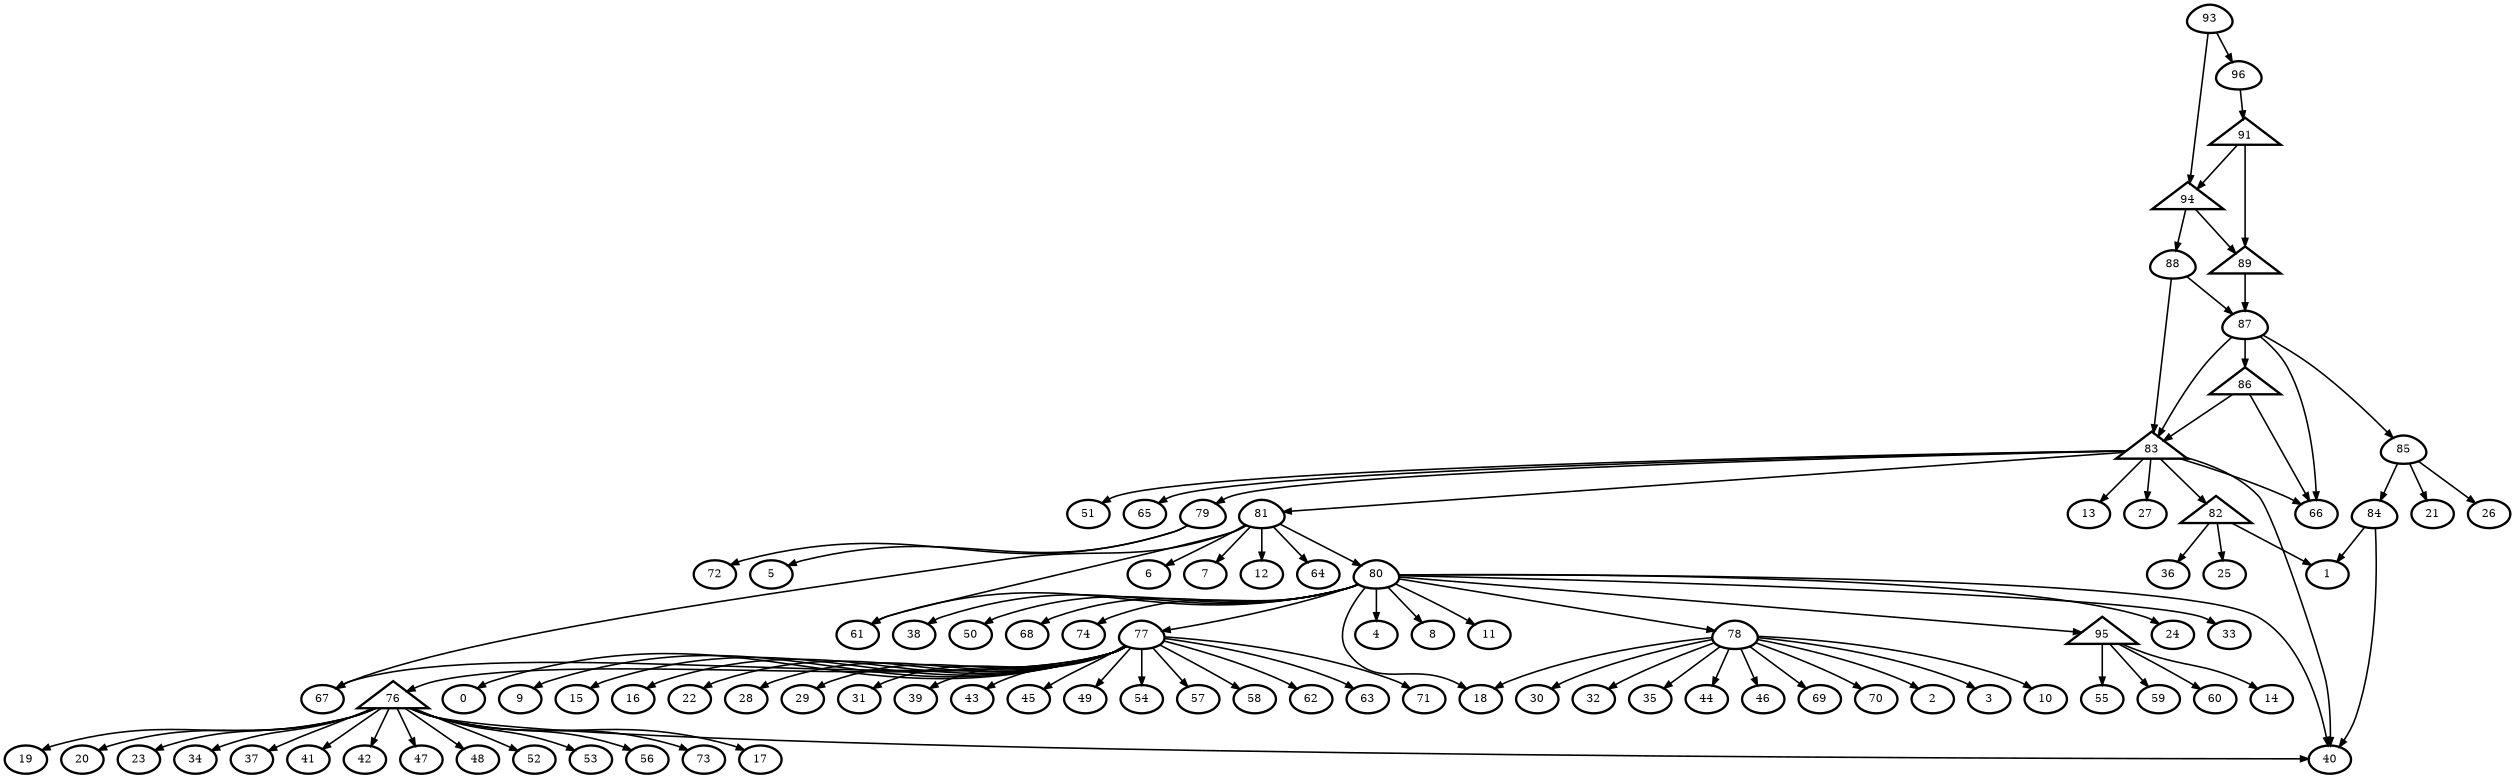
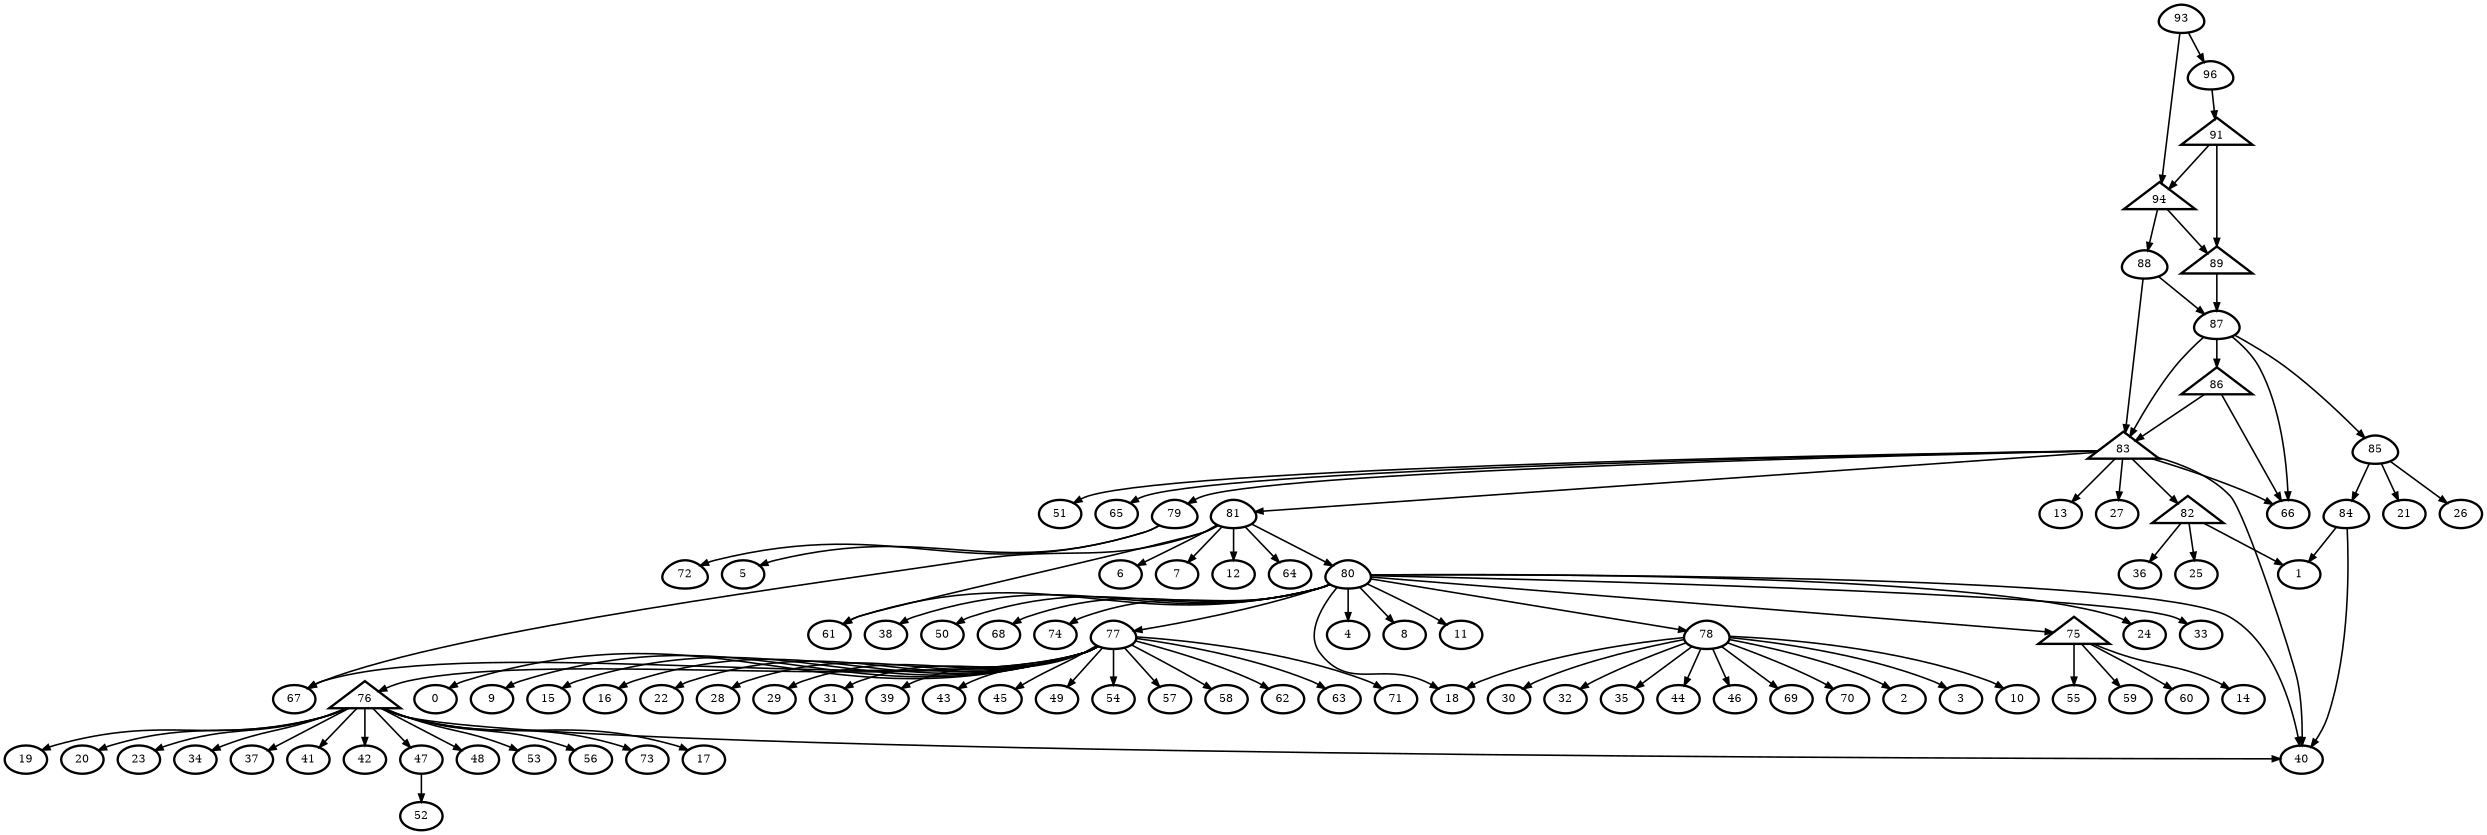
  digraph {
    node [penwidth=3]
    edge [penwidth=2]
    n1 [label=0]
    n2 [label=1]
    n3 [label=2]
    n4 [label=3]
    n5 [label=4]
    n6 [label=5]
    n7 [label=6]
    n8 [label=7]
    n9 [label=8]
    n10 [label=9]
    n11 [label=10]
    n12 [label=11]
    n13 [label=12]
    n14 [label=13]
    n15 [label=14]
    n16 [label=15]
    n17 [label=16]
    n18 [label=17]
    n19 [label=18]
    n20 [label=19]
    n21 [label=20]
    n22 [label=21]
    n23 [label=22]
    n24 [label=23]
    n25 [label=24]
    n26 [label=25]
    n27 [label=26]
    n28 [label=27]
    n29 [label=28]
    n30 [label=29]
    n31 [label=30]
    n32 [label=31]
    n33 [label=32]
    n34 [label=33]
    n35 [label=34]
    n36 [label=35]
    n37 [label=36]
    n38 [label=37]
    n39 [label=38]
    n40 [label=39]
    n41 [label=40]
    n42 [label=41]
    n43 [label=42]
    n44 [label=43]
    n45 [label=44]
    n46 [label=45]
    n47 [label=46]
    n48 [label=47]
    n49 [label=48]
    n50 [label=49]
    n51 [label=50]
    n52 [label=51]
    n53 [label=52]
    n54 [label=53]
    n55 [label=54]
    n56 [label=55]
    n57 [label=56]
    n58 [label=57]
    n59 [label=58]
    n60 [label=59]
    n61 [label=60]
    n62 [label=61]
    n63 [label=62]
    n64 [label=63]
    n65 [label=64]
    n66 [label=65]
    n67 [label=66]
    n68 [label=67]
    n69 [label=68]
    n70 [label=69]
    n71 [label=70]
    n72 [label=71]
-   n73 [label=72]
+   n73 [label=72 shape=egg]
    n74 [label=73]
    n75 [label=74]
    n76 [label=77 shape=egg]
    n77 [label=76 shape=triangle]
    n78 [label=78 shape=egg]
    n79 [label=79 shape=egg]
    n80 [label=80 shape=egg]
-   n81 [label=95 shape=triangle]
+   n81 [label=75 shape=triangle]
    n82 [label=81 shape=egg]
    n83 [label=84 shape=egg]
    n84 [label=85 shape=egg]
    n85 [label=87 shape=egg]
    n86 [label=83 shape=triangle]
    n87 [label=86 shape=triangle]
    n88 [label=82 shape=triangle]
    n89 [label=88 shape=egg]
    n90 [label=96 shape=egg]
    n91 [label=91 shape=triangle]
    n92 [label=89 shape=triangle]
    n93 [label=94 shape=triangle]
    n94 [label=93 shape=egg]
    n76 -> n1
    n76 -> n10
    n76 -> n16
    n76 -> n17
    n76 -> n23
    n76 -> n29
    n76 -> n30
    n76 -> n32
    n76 -> n40
    n76 -> n44
    n76 -> n46
    n76 -> n50
    n76 -> n55
    n76 -> n58
    n76 -> n59
    n76 -> n63
    n76 -> n64
    n76 -> n68
    n76 -> n72
    n76 -> n77
    n77 -> n18
    n77 -> n20
    n77 -> n21
    n77 -> n24
    n77 -> n35
    n77 -> n38
    n77 -> n41
    n77 -> n42
    n77 -> n43
    n77 -> n48
    n77 -> n49
-   n77 -> n53
+   n48 -> n53
    n77 -> n54
    n77 -> n57
    n77 -> n74
    n78 -> n3
    n78 -> n4
    n78 -> n11
    n78 -> n19
    n78 -> n31
    n78 -> n33
    n78 -> n36
    n78 -> n45
    n78 -> n47
    n78 -> n70
    n78 -> n71
    n79 -> n6
    n79 -> n73
    n80 -> n5
    n80 -> n9
    n80 -> n12
    n80 -> n19
    n80 -> n25
    n80 -> n34
    n80 -> n39
    n80 -> n41
    n80 -> n51
    n80 -> n62
    n80 -> n69
    n80 -> n75
    n80 -> n76
    n80 -> n78
    n80 -> n81
    n81 -> n15
    n81 -> n56
    n81 -> n60
    n81 -> n61
    n82 -> n7
    n82 -> n8
    n82 -> n13
    n82 -> n62
    n82 -> n65
    n82 -> n68
    n82 -> n80
    n83 -> n2
    n83 -> n41
    n84 -> n22
    n84 -> n27
    n84 -> n83
    n85 -> n67
    n85 -> n84
    n85 -> n86
    n85 -> n87
    n86 -> n14
    n86 -> n28
    n86 -> n41
    n86 -> n52
    n86 -> n66
    n86 -> n67
    n86 -> n79
    n86 -> n82
    n86 -> n88
    n87 -> n67
    n87 -> n86
    n88 -> n2
    n88 -> n26
    n88 -> n37
    n89 -> n85
    n89 -> n86
    n90 -> n91
    n91 -> n92
    n91 -> n93
    n92 -> n85
    n93 -> n89
    n93 -> n92
    n94 -> n90
    n94 -> n93
  }
